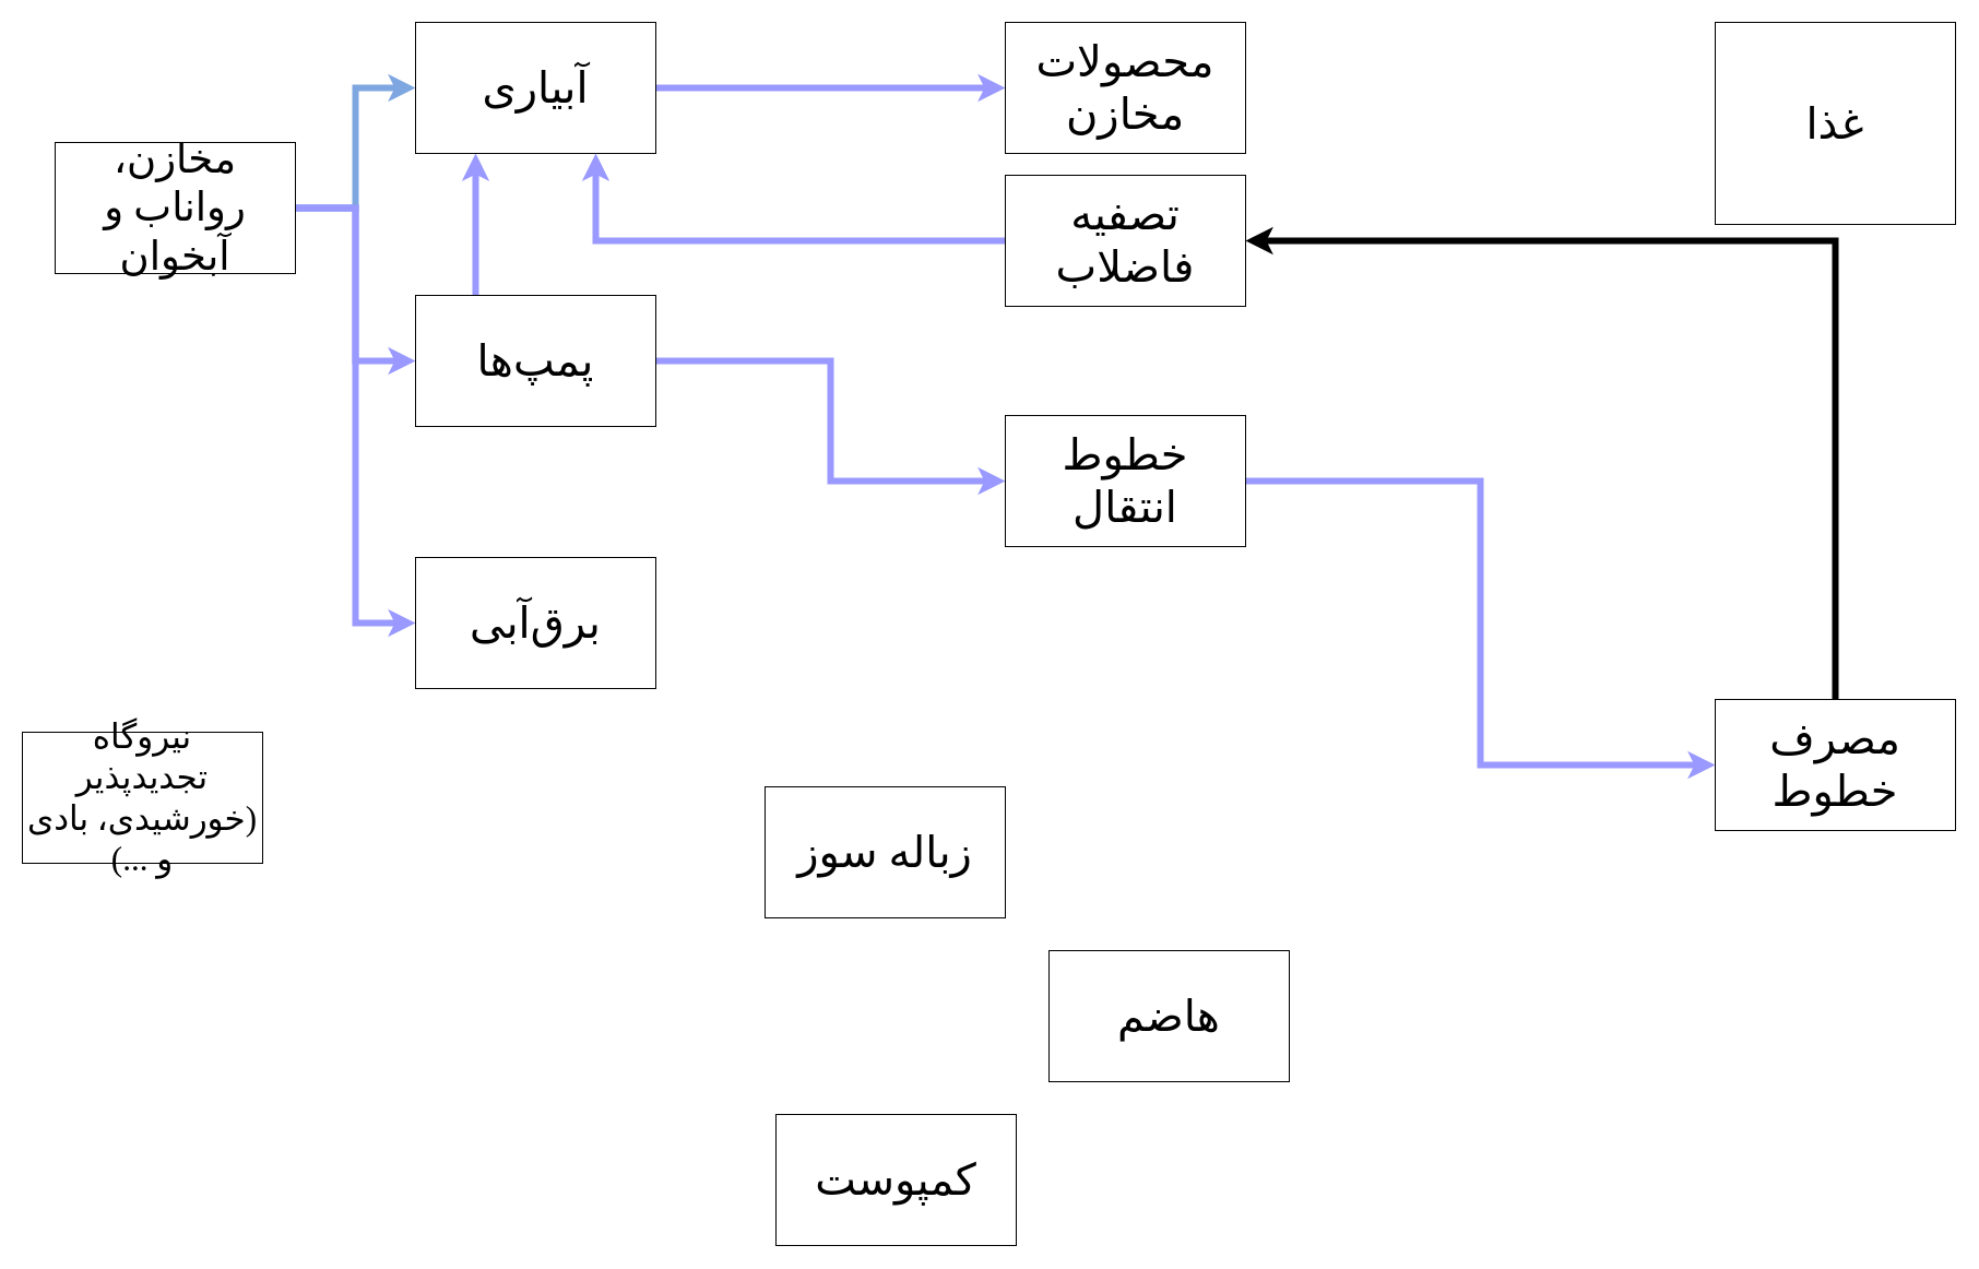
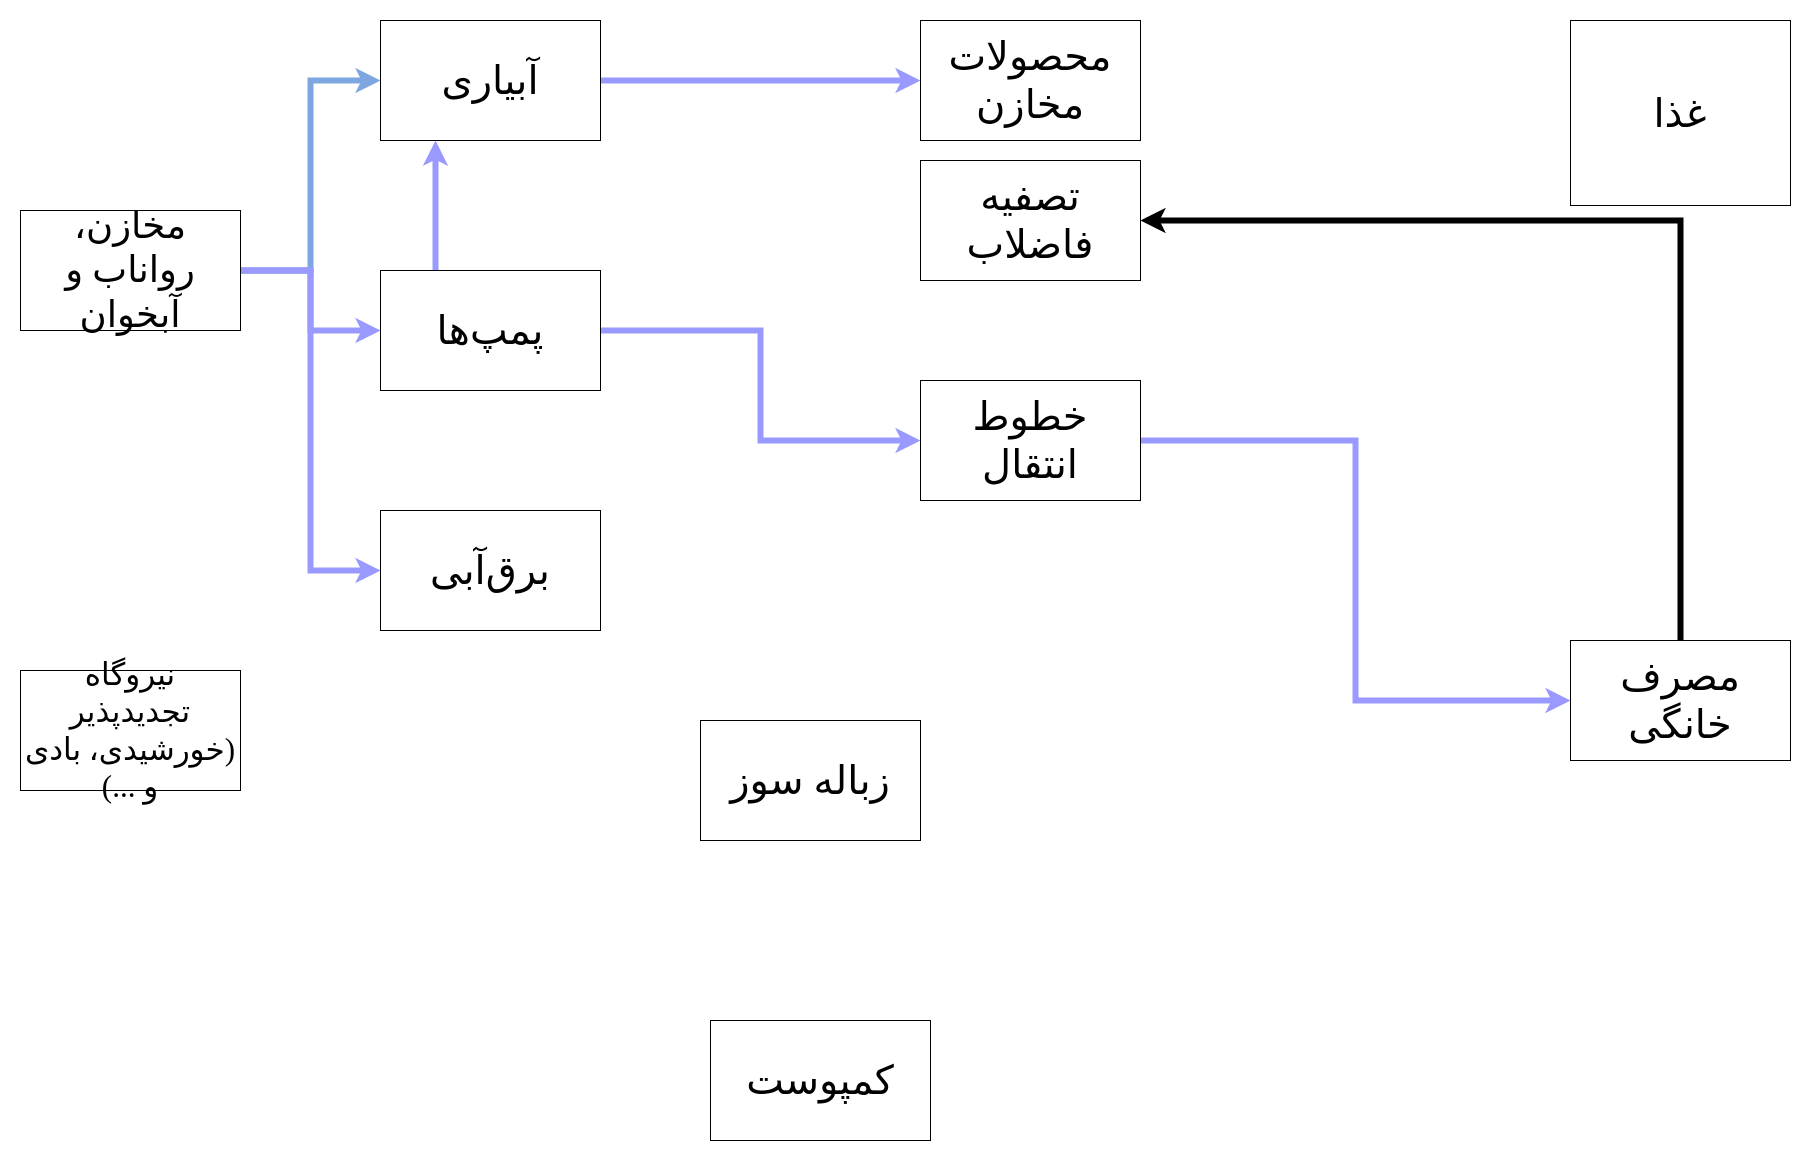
  <mxCell id="0" />
  <mxCell id="1" parent="0" />
  <mxCell id="2" style="edgeStyle=orthogonalEdgeStyle;rounded=0;jumpSize=6;orthogonalLoop=1;jettySize=auto;html=1;exitX=0.5;exitY=0;exitDx=0;exitDy=0;fontFamily=b nazanin;fontSize=37;strokeWidth=6;entryX=1;entryY=0.5;entryDx=0;entryDy=0;" edge="1" parent="1" source="3" target="19"><mxGeometry relative="1" as="geometry"><mxPoint x="1610" y="700" as="targetPoint" /></mxGeometry></mxCell>
- <mxCell id="3" value="مصرف خطوط" style="rounded=0;whiteSpace=wrap;html=1;fontFamily=b nazanin;fontSize=40;textDirection=rtl;" vertex="1" parent="1"><mxGeometry x="1570" y="640" width="220" height="120" as="geometry" /></mxCell>
+ <mxCell id="3" value="مصرف خانگی" style="rounded=0;whiteSpace=wrap;html=1;fontFamily=b nazanin;fontSize=40;textDirection=rtl;" vertex="1" parent="1"><mxGeometry x="1570" y="640" width="220" height="120" as="geometry" /></mxCell>
  <mxCell id="4" value="غذا" style="rounded=0;whiteSpace=wrap;html=1;fontFamily=b nazanin;fontSize=40;textDirection=rtl;" vertex="1" parent="1"><mxGeometry x="1570" y="20" width="220" height="185" as="geometry" /></mxCell>
  <mxCell id="5" style="edgeStyle=orthogonalEdgeStyle;rounded=0;orthogonalLoop=1;jettySize=auto;html=1;exitX=1;exitY=0.5;exitDx=0;exitDy=0;entryX=0;entryY=0.5;entryDx=0;entryDy=0;fontFamily=b nazanin;fontSize=37;jumpSize=6;strokeWidth=6;strokeColor=#9999FF;" edge="1" parent="1" source="8" target="11"><mxGeometry relative="1" as="geometry" /></mxCell>
  <mxCell id="6" style="edgeStyle=orthogonalEdgeStyle;rounded=0;orthogonalLoop=1;jettySize=auto;html=1;exitX=1;exitY=0.5;exitDx=0;exitDy=0;entryX=0;entryY=0.5;entryDx=0;entryDy=0;fontFamily=b nazanin;fontSize=37;strokeWidth=6;strokeColor=#7EA6E0;" edge="1" parent="1" source="8" target="16"><mxGeometry relative="1" as="geometry" /></mxCell>
  <mxCell id="7" style="edgeStyle=orthogonalEdgeStyle;rounded=0;orthogonalLoop=1;jettySize=auto;html=1;exitX=1;exitY=0.5;exitDx=0;exitDy=0;entryX=0;entryY=0.5;entryDx=0;entryDy=0;fontFamily=b nazanin;fontSize=37;strokeWidth=6;strokeColor=#9999FF;" edge="1" parent="1" source="8" target="14"><mxGeometry relative="1" as="geometry" /></mxCell>
- <mxCell id="8" value="مخازن، رواناب و آبخوان" style="rounded=0;whiteSpace=wrap;html=1;fontFamily=b nazanin;fontSize=37;textDirection=rtl;" vertex="1" parent="1"><mxGeometry x="50" y="130" width="220" height="120" as="geometry" /></mxCell>
+ <mxCell id="8" value="مخازن، رواناب و آبخوان" style="rounded=0;whiteSpace=wrap;html=1;fontFamily=b nazanin;fontSize=37;textDirection=rtl;" vertex="1" parent="1"><mxGeometry x="20" y="210" width="220" height="120" as="geometry" /></mxCell>
  <mxCell id="9" style="edgeStyle=orthogonalEdgeStyle;rounded=0;jumpSize=6;orthogonalLoop=1;jettySize=auto;html=1;exitX=1;exitY=0.5;exitDx=0;exitDy=0;entryX=0;entryY=0.5;entryDx=0;entryDy=0;fontFamily=b nazanin;fontSize=37;strokeColor=#9999FF;strokeWidth=6;" edge="1" parent="1" source="11" target="13"><mxGeometry relative="1" as="geometry" /></mxCell>
  <mxCell id="10" style="edgeStyle=orthogonalEdgeStyle;rounded=0;jumpSize=6;orthogonalLoop=1;jettySize=auto;html=1;exitX=0.25;exitY=0;exitDx=0;exitDy=0;entryX=0.25;entryY=1;entryDx=0;entryDy=0;fontFamily=b nazanin;fontSize=37;strokeColor=#9999FF;strokeWidth=6;" edge="1" parent="1" source="11" target="16"><mxGeometry relative="1" as="geometry" /></mxCell>
  <mxCell id="11" value="پمپ‌ها" style="rounded=0;whiteSpace=wrap;html=1;fontFamily=b nazanin;fontSize=40;textDirection=rtl;" vertex="1" parent="1"><mxGeometry x="380" y="270" width="220" height="120" as="geometry" /></mxCell>
  <mxCell id="12" style="edgeStyle=orthogonalEdgeStyle;rounded=0;jumpSize=6;orthogonalLoop=1;jettySize=auto;html=1;exitX=1;exitY=0.5;exitDx=0;exitDy=0;entryX=0;entryY=0.5;entryDx=0;entryDy=0;fontFamily=b nazanin;fontSize=37;strokeColor=#9999FF;strokeWidth=6;" edge="1" parent="1" source="13" target="3"><mxGeometry relative="1" as="geometry" /></mxCell>
  <mxCell id="13" value="خطوط انتقال" style="rounded=0;whiteSpace=wrap;html=1;fontFamily=b nazanin;fontSize=40;textDirection=rtl;" vertex="1" parent="1"><mxGeometry x="920" y="380" width="220" height="120" as="geometry" /></mxCell>
  <mxCell id="14" value="برق‌آبی" style="rounded=0;whiteSpace=wrap;html=1;fontFamily=b nazanin;fontSize=40;textDirection=rtl;" vertex="1" parent="1"><mxGeometry x="380" y="510" width="220" height="120" as="geometry" /></mxCell>
  <mxCell id="15" style="edgeStyle=orthogonalEdgeStyle;rounded=0;jumpSize=6;orthogonalLoop=1;jettySize=auto;html=1;exitX=1;exitY=0.5;exitDx=0;exitDy=0;entryX=0;entryY=0.5;entryDx=0;entryDy=0;fontFamily=b nazanin;fontSize=37;strokeColor=#9999FF;strokeWidth=6;" edge="1" parent="1" source="16" target="17"><mxGeometry relative="1" as="geometry" /></mxCell>
  <mxCell id="16" value="آبیاری" style="rounded=0;whiteSpace=wrap;html=1;fontFamily=b nazanin;fontSize=40;textDirection=rtl;" vertex="1" parent="1"><mxGeometry x="380" y="20" width="220" height="120" as="geometry" /></mxCell>
  <mxCell id="17" value="محصولات مخازن" style="rounded=0;whiteSpace=wrap;html=1;fontFamily=b nazanin;fontSize=40;textDirection=rtl;" vertex="1" parent="1"><mxGeometry x="920" y="20" width="220" height="120" as="geometry" /></mxCell>
- <mxCell id="18" style="edgeStyle=orthogonalEdgeStyle;rounded=0;jumpSize=6;orthogonalLoop=1;jettySize=auto;html=1;exitX=0;exitY=0.5;exitDx=0;exitDy=0;entryX=0.75;entryY=1;entryDx=0;entryDy=0;fontFamily=b nazanin;fontSize=37;strokeWidth=6;strokeColor=#9999FF;" edge="1" parent="1" source="19" target="16"><mxGeometry relative="1" as="geometry"><Array as="points"><mxPoint x="920" y="220" /><mxPoint x="545" y="220" /></Array></mxGeometry></mxCell>
  <mxCell id="19" value="تصفیه فاضلاب" style="rounded=0;whiteSpace=wrap;html=1;fontFamily=b nazanin;fontSize=40;textDirection=rtl;" vertex="1" parent="1"><mxGeometry x="920" y="160" width="220" height="120" as="geometry" /></mxCell>
  <mxCell id="20" value="نیروگاه تجدیدپذیر (خورشیدی، بادی و ...)" style="rounded=0;whiteSpace=wrap;html=1;fontFamily=b nazanin;fontSize=31;textDirection=rtl;" vertex="1" parent="1"><mxGeometry x="20" y="670" width="220" height="120" as="geometry" /></mxCell>
  <mxCell id="21" value="کمپوست" style="rounded=0;whiteSpace=wrap;html=1;fontFamily=b nazanin;fontSize=40;textDirection=rtl;" vertex="1" parent="1"><mxGeometry x="710" y="1020" width="220" height="120" as="geometry" /></mxCell>
  <mxCell id="22" value="زباله سوز" style="rounded=0;whiteSpace=wrap;html=1;fontFamily=b nazanin;fontSize=40;textDirection=rtl;" vertex="1" parent="1"><mxGeometry x="700" y="720" width="220" height="120" as="geometry" /></mxCell>
- <mxCell id="23" value="هاضم" style="rounded=0;whiteSpace=wrap;html=1;fontFamily=b nazanin;fontSize=40;textDirection=rtl;" vertex="1" parent="1"><mxGeometry x="960" y="870" width="220" height="120" as="geometry" /></mxCell>
